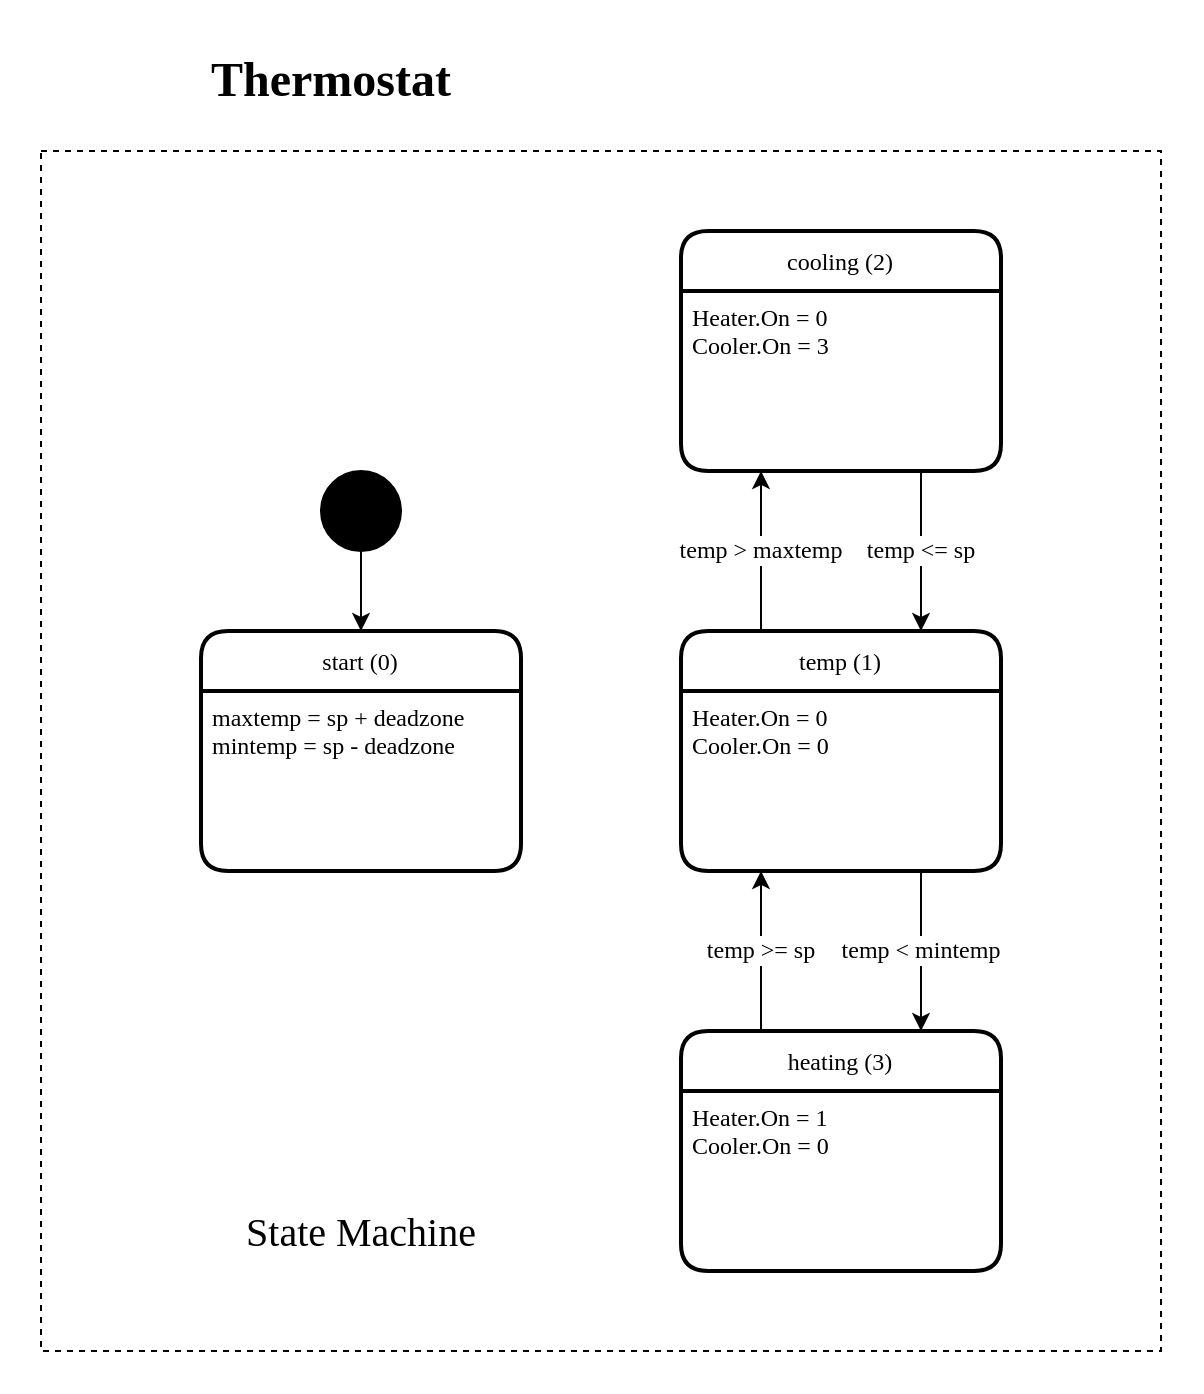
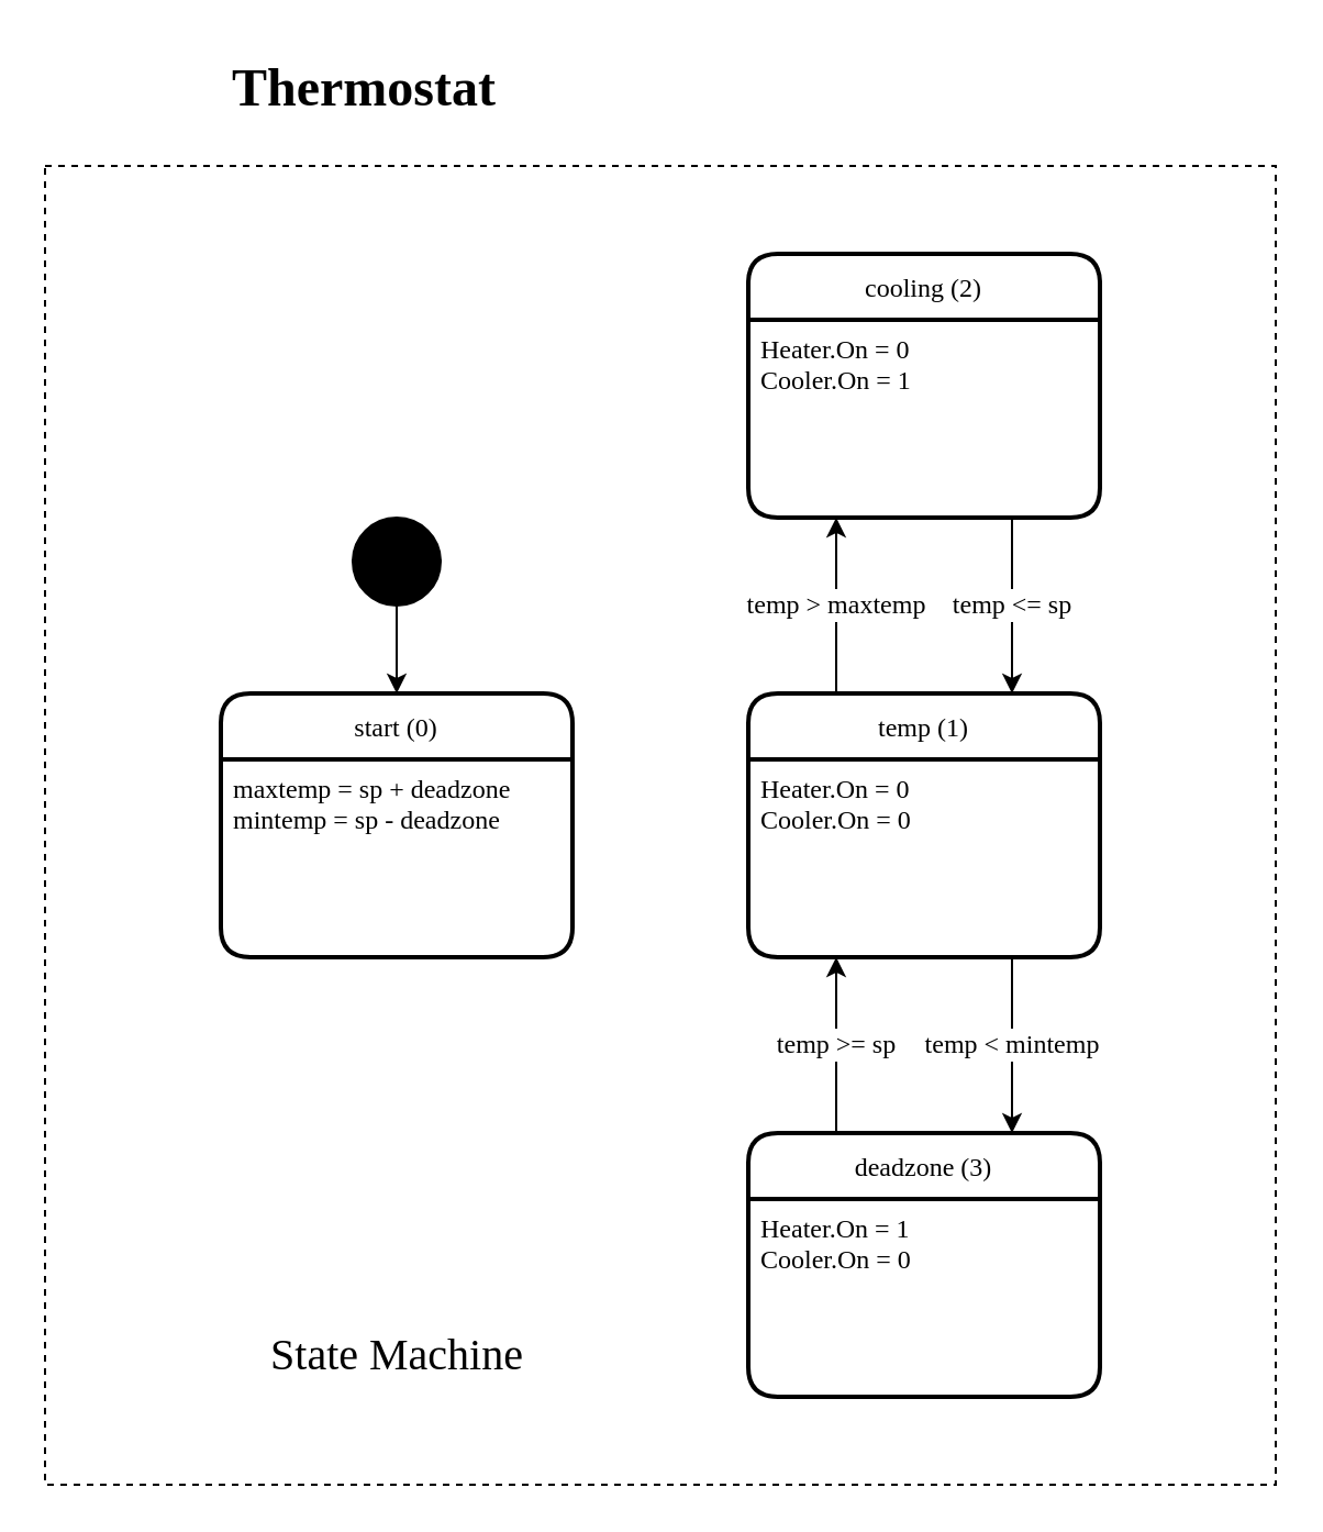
  <mxCell id="0" />
  <mxCell id="1" parent="0" />
  <mxCell id="2" value="" style="rounded=0;whiteSpace=wrap;html=1;fontFamily=Atkinson Hyperlegible;fontSource=https%3A%2F%2Ffonts.googleapis.com%2Fcss%3Ffamily%3DAtkinson%2BHyperlegible;fontSize=20;fillColor=none;pointerEvents=0;dashed=1;" vertex="1" parent="1"><mxGeometry x="20" y="75" width="560" height="600" as="geometry" /></mxCell>
  <mxCell id="3" style="edgeStyle=orthogonalEdgeStyle;rounded=0;orthogonalLoop=1;jettySize=auto;html=1;entryX=0.5;entryY=0;entryDx=0;entryDy=0;fontFamily=Atkinson Hyperlegible;fontSource=https%3A%2F%2Ffonts.googleapis.com%2Fcss%3Ffamily%3DAtkinson%2BHyperlegible;fontSize=12;" parent="1" source="4" target="15" edge="1"><mxGeometry relative="1" as="geometry"><mxPoint x="100" y="195" as="targetPoint" /></mxGeometry></mxCell>
  <mxCell id="4" value="" style="ellipse;whiteSpace=wrap;html=1;aspect=fixed;fillColor=#000000;fontFamily=Atkinson Hyperlegible;fontSource=https%3A%2F%2Ffonts.googleapis.com%2Fcss%3Ffamily%3DAtkinson%2BHyperlegible;fontSize=12;" parent="1" vertex="1"><mxGeometry x="160" y="235" width="40" height="40" as="geometry" /></mxCell>
  <mxCell id="5" value="temp &amp;gt; maxtemp" style="edgeStyle=orthogonalEdgeStyle;rounded=0;orthogonalLoop=1;jettySize=auto;html=1;exitX=0.25;exitY=0;exitDx=0;exitDy=0;entryX=0.25;entryY=1;entryDx=0;entryDy=0;fontFamily=Atkinson Hyperlegible;fontSource=https%3A%2F%2Ffonts.googleapis.com%2Fcss%3Ffamily%3DAtkinson%2BHyperlegible;fontSize=12;" edge="1" parent="1" source="7" target="13"><mxGeometry relative="1" as="geometry"><mxPoint x="300" y="235" as="targetPoint" /></mxGeometry></mxCell>
  <mxCell id="6" value="temp &amp;lt; mintemp" style="edgeStyle=orthogonalEdgeStyle;rounded=0;orthogonalLoop=1;jettySize=auto;html=1;exitX=0.75;exitY=1;exitDx=0;exitDy=0;entryX=0.75;entryY=0;entryDx=0;entryDy=0;fontFamily=Atkinson Hyperlegible;fontSource=https%3A%2F%2Ffonts.googleapis.com%2Fcss%3Ffamily%3DAtkinson%2BHyperlegible;fontSize=12;" edge="1" parent="1" source="8" target="10"><mxGeometry relative="1" as="geometry"><mxPoint x="345" y="515" as="targetPoint" /></mxGeometry></mxCell>
  <mxCell id="7" value="temp (1)" style="swimlane;childLayout=stackLayout;horizontal=1;startSize=30;horizontalStack=0;rounded=1;fontSize=12;fontStyle=0;strokeWidth=2;resizeParent=0;resizeLast=1;shadow=0;dashed=0;align=center;fontFamily=Atkinson Hyperlegible;fontSource=https%3A%2F%2Ffonts.googleapis.com%2Fcss%3Ffamily%3DAtkinson%2BHyperlegible;" vertex="1" parent="1"><mxGeometry x="340" y="315" width="160" height="120" as="geometry" /></mxCell>
  <mxCell id="8" value="Heater.On = 0&#10;Cooler.On = 0" style="align=left;strokeColor=none;fillColor=none;spacingLeft=4;fontSize=12;verticalAlign=top;resizable=0;rotatable=0;part=1;fontFamily=Atkinson Hyperlegible;fontSource=https%3A%2F%2Ffonts.googleapis.com%2Fcss%3Ffamily%3DAtkinson%2BHyperlegible;" vertex="1" parent="7"><mxGeometry y="30" width="160" height="90" as="geometry" /></mxCell>
  <mxCell id="9" value="temp &amp;gt;= sp" style="edgeStyle=orthogonalEdgeStyle;rounded=0;orthogonalLoop=1;jettySize=auto;html=1;exitX=0.25;exitY=0;exitDx=0;exitDy=0;entryX=0.25;entryY=1;entryDx=0;entryDy=0;fontFamily=Atkinson Hyperlegible;fontSource=https%3A%2F%2Ffonts.googleapis.com%2Fcss%3Ffamily%3DAtkinson%2BHyperlegible;fontSize=12;" edge="1" parent="1" source="10" target="8"><mxGeometry relative="1" as="geometry" /></mxCell>
- <mxCell id="10" value="heating (3)" style="swimlane;childLayout=stackLayout;horizontal=1;startSize=30;horizontalStack=0;rounded=1;fontSize=12;fontStyle=0;strokeWidth=2;resizeParent=0;resizeLast=1;shadow=0;dashed=0;align=center;fontFamily=Atkinson Hyperlegible;fontSource=https%3A%2F%2Ffonts.googleapis.com%2Fcss%3Ffamily%3DAtkinson%2BHyperlegible;" vertex="1" parent="1"><mxGeometry x="340" y="515" width="160" height="120" as="geometry" /></mxCell>
+ <mxCell id="10" value="deadzone (3)" style="swimlane;childLayout=stackLayout;horizontal=1;startSize=30;horizontalStack=0;rounded=1;fontSize=12;fontStyle=0;strokeWidth=2;resizeParent=0;resizeLast=1;shadow=0;dashed=0;align=center;fontFamily=Atkinson Hyperlegible;fontSource=https%3A%2F%2Ffonts.googleapis.com%2Fcss%3Ffamily%3DAtkinson%2BHyperlegible;" vertex="1" parent="1"><mxGeometry x="340" y="515" width="160" height="120" as="geometry" /></mxCell>
  <mxCell id="11" value="Heater.On = 1&#10;Cooler.On = 0" style="align=left;strokeColor=none;fillColor=none;spacingLeft=4;fontSize=12;verticalAlign=top;resizable=0;rotatable=0;part=1;fontFamily=Atkinson Hyperlegible;fontSource=https%3A%2F%2Ffonts.googleapis.com%2Fcss%3Ffamily%3DAtkinson%2BHyperlegible;" vertex="1" parent="10"><mxGeometry y="30" width="160" height="90" as="geometry" /></mxCell>
  <mxCell id="12" value="cooling (2)" style="swimlane;childLayout=stackLayout;horizontal=1;startSize=30;horizontalStack=0;rounded=1;fontSize=12;fontStyle=0;strokeWidth=2;resizeParent=0;resizeLast=1;shadow=0;dashed=0;align=center;fontFamily=Atkinson Hyperlegible;fontSource=https%3A%2F%2Ffonts.googleapis.com%2Fcss%3Ffamily%3DAtkinson%2BHyperlegible;" vertex="1" parent="1"><mxGeometry x="340" y="115" width="160" height="120" as="geometry" /></mxCell>
- <mxCell id="13" value="Heater.On = 0&#10;Cooler.On = 3" style="align=left;strokeColor=none;fillColor=none;spacingLeft=4;fontSize=12;verticalAlign=top;resizable=0;rotatable=0;part=1;fontFamily=Atkinson Hyperlegible;fontSource=https%3A%2F%2Ffonts.googleapis.com%2Fcss%3Ffamily%3DAtkinson%2BHyperlegible;" vertex="1" parent="12"><mxGeometry y="30" width="160" height="90" as="geometry" /></mxCell>
+ <mxCell id="13" value="Heater.On = 0&#10;Cooler.On = 1" style="align=left;strokeColor=none;fillColor=none;spacingLeft=4;fontSize=12;verticalAlign=top;resizable=0;rotatable=0;part=1;fontFamily=Atkinson Hyperlegible;fontSource=https%3A%2F%2Ffonts.googleapis.com%2Fcss%3Ffamily%3DAtkinson%2BHyperlegible;" vertex="1" parent="12"><mxGeometry y="30" width="160" height="90" as="geometry" /></mxCell>
  <mxCell id="14" value="temp &amp;lt;= sp" style="edgeStyle=orthogonalEdgeStyle;rounded=0;orthogonalLoop=1;jettySize=auto;html=1;exitX=0.75;exitY=1;exitDx=0;exitDy=0;entryX=0.75;entryY=0;entryDx=0;entryDy=0;fontFamily=Atkinson Hyperlegible;fontSource=https%3A%2F%2Ffonts.googleapis.com%2Fcss%3Ffamily%3DAtkinson%2BHyperlegible;fontSize=12;" edge="1" parent="1" source="13" target="7"><mxGeometry relative="1" as="geometry" /></mxCell>
  <mxCell id="15" value="start (0)" style="swimlane;childLayout=stackLayout;horizontal=1;startSize=30;horizontalStack=0;rounded=1;fontSize=12;fontStyle=0;strokeWidth=2;resizeParent=0;resizeLast=1;shadow=0;dashed=0;align=center;fontFamily=Atkinson Hyperlegible;fontSource=https%3A%2F%2Ffonts.googleapis.com%2Fcss%3Ffamily%3DAtkinson%2BHyperlegible;" vertex="1" parent="1"><mxGeometry x="100" y="315" width="160" height="120" as="geometry" /></mxCell>
  <mxCell id="16" value="maxtemp = sp + deadzone&#10;mintemp = sp - deadzone" style="align=left;strokeColor=none;fillColor=none;spacingLeft=4;fontSize=12;verticalAlign=top;resizable=0;rotatable=0;part=1;fontFamily=Atkinson Hyperlegible;fontSource=https%3A%2F%2Ffonts.googleapis.com%2Fcss%3Ffamily%3DAtkinson%2BHyperlegible;" vertex="1" parent="15"><mxGeometry y="30" width="160" height="90" as="geometry" /></mxCell>
  <mxCell id="17" value="State Machine" style="text;html=1;align=center;verticalAlign=middle;resizable=0;points=[];autosize=1;strokeColor=none;fillColor=none;fontSize=20;fontFamily=Atkinson Hyperlegible;fontStyle=0" vertex="1" parent="1"><mxGeometry x="100" y="595" width="160" height="40" as="geometry" /></mxCell>
  <mxCell id="18" value="Thermostat" style="text;html=1;align=center;verticalAlign=middle;resizable=0;points=[];autosize=1;strokeColor=none;fillColor=none;fontSize=24;fontFamily=Atkinson Hyperlegible;fontStyle=1" vertex="1" parent="1"><mxGeometry x="85" y="20" width="160" height="40" as="geometry" /></mxCell>
